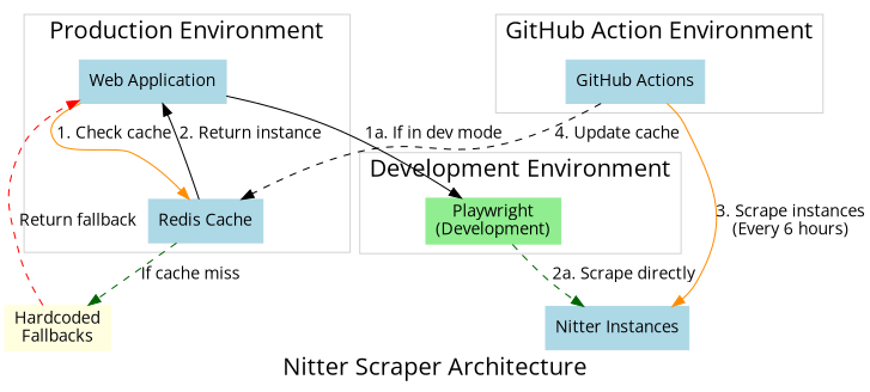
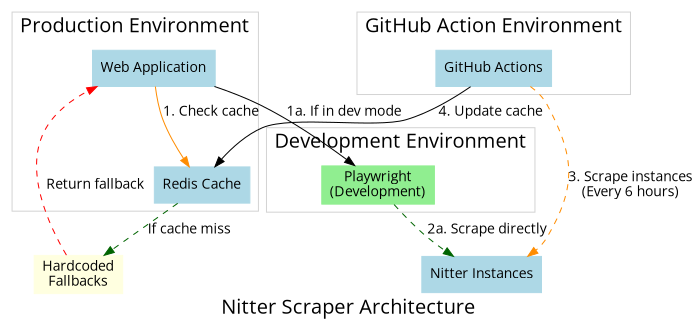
  digraph {
    fontname="Open Sans"
    fontsize=20
    label="Nitter Scraper Architecture"
    rankdir=TB
    node [color=lightblue fontname="Open Sans" shape=box style=filled]
    edge [color=black fontname="Open Sans"]
    n1 [label="Web Application"]
    n2 [label="Redis Cache"]
    n3 [label="GitHub Actions"]
    n4 [color=lightgreen label="Playwright\n(Development)"]
    n5 [color=lightyellow label="Hardcoded\nFallbacks"]
    n6 [label="Nitter Instances" shape=cloud]
    subgraph cluster_1 {
      color=lightgrey
      label="Production Environment"
      n1
      n2
    }
    subgraph cluster_2 {
      color=lightgrey
      label="GitHub Action Environment"
      n3
    }
    subgraph cluster_3 {
      color=lightgrey
      label="Development Environment"
      n4
    }
    n1 -> n2 [color=darkorange label="1. Check cache"]
    n1 -> n4 [label="1a. If in dev mode"]
-   n2 -> n1 [label="2. Return instance"]
    n2 -> n5 [color=darkgreen label="If cache miss" style=dashed]
-   n3 -> n2 [label="4. Update cache" style=dashed]
-   n3 -> n6 [color=darkorange label="3. Scrape instances\n(Every 6 hours)"]
+   n3 -> n2 [label="4. Update cache"]
+   n3 -> n6 [color=darkorange label="3. Scrape instances\n(Every 6 hours)" style=dashed]
    n4 -> n6 [color=darkgreen label="2a. Scrape directly" style=dashed]
    n5 -> n1 [color=red label="Return fallback" style=dashed]
  }
